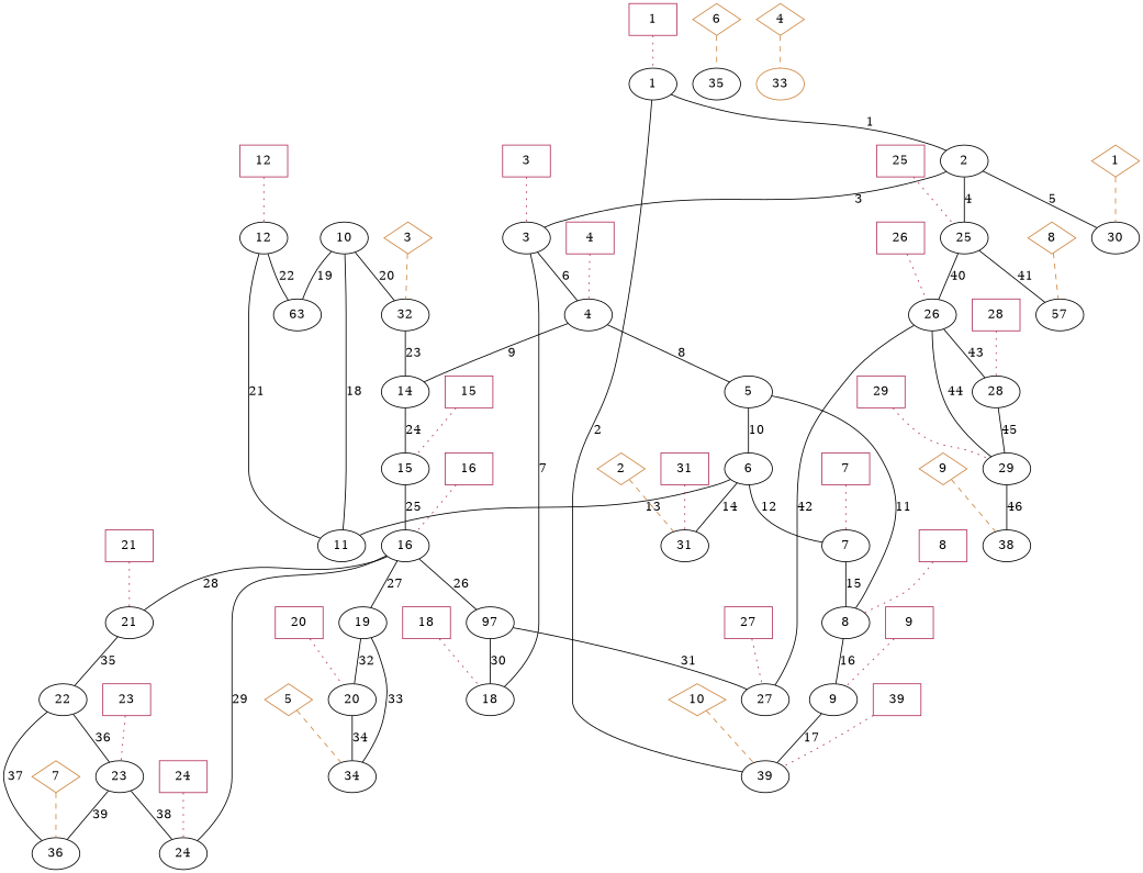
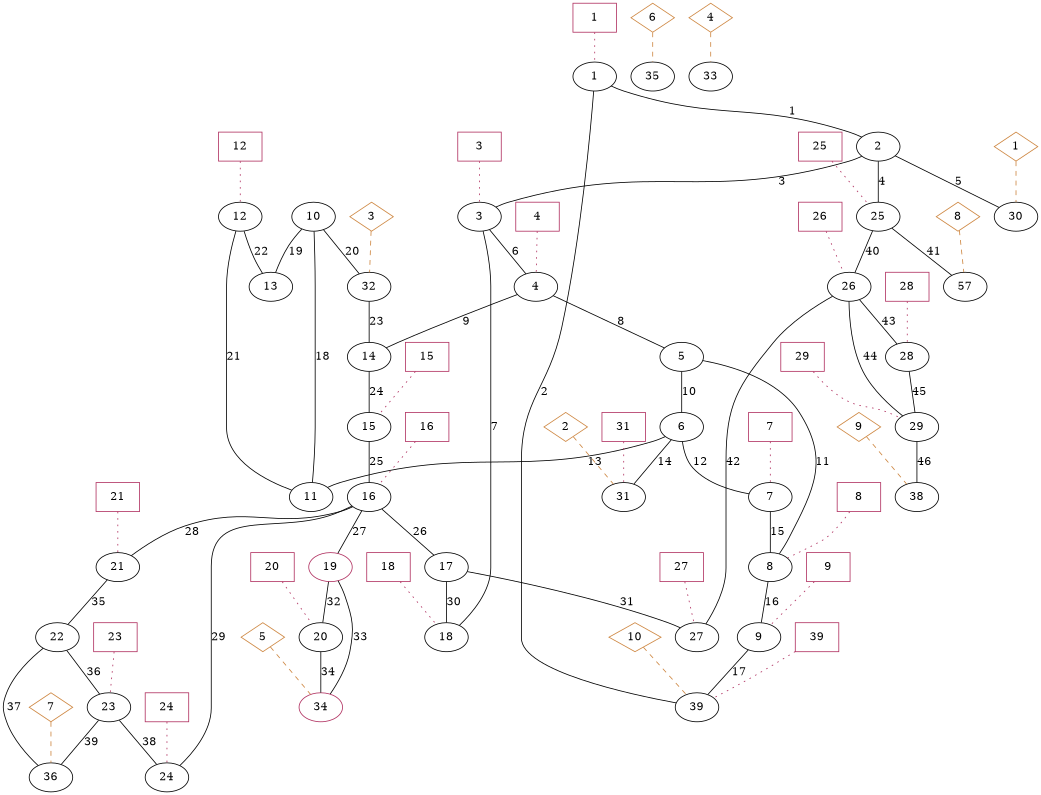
  graph {
    n1 [label=24]
    n2 [label=4]
    n3 [label=5]
    n4 [label=14]
    n5 [label=6]
    n6 [label=8]
    n7 [label=15]
    n8 [label=1]
    n9 [label=2]
    n10 [label=39]
    n11 [label=25]
    n12 [label=30]
    n13 [label=3]
    n14 [label=12]
    n15 [label=11]
-   n16 [label=63]
+   n16 [label=13]
    n17 [label=29]
    n18 [label=38]
    n19 [label=20]
-   n20 [label=34]
+   n20 [label=34 color=maroon]
    n21 [label=32]
    n22 [label=26]
    n23 [label=57]
    n24 [label=18]
    n25 [label=31]
    n26 [label=7]
    n27 [label=27]
    n28 [label=28]
    n29 [label=23]
    n30 [label=36]
    n31 [label=22]
    n32 [label=35]
    n33 [label=9]
    n34 [label=16]
    n35 [label=21]
-   n36 [label=97]
-   n37 [label=19]
-   n38 [label=33 color=peru]
+   n36 [label=17]
+   n37 [label=19 color=maroon]
+   n38 [label=33]
    n39 [label=10]
    n40 [color=maroon label=7 shape=box]
    n41 [color=maroon label=1 shape=box]
    n42 [color=maroon label=21 shape=box]
    n43 [color=maroon label=31 shape=box]
    n44 [color=maroon label=3 shape=box]
    n45 [color=maroon label=9 shape=box]
    n46 [color=maroon label=20 shape=box]
    n47 [color=maroon label=23 shape=box]
    n48 [color=maroon label=8 shape=box]
    n49 [color=maroon label=25 shape=box]
    n50 [color=maroon label=26 shape=box]
    n51 [color=maroon label=24 shape=box]
    n52 [color=maroon label=39 shape=box]
    n53 [color=maroon label=12 shape=box]
    n54 [color=maroon label=15 shape=box]
    n55 [color=maroon label=27 shape=box]
    n56 [color=maroon label=18 shape=box]
    n57 [color=maroon label=29 shape=box]
    n58 [color=maroon label=16 shape=box]
    n59 [color=maroon label=28 shape=box]
    n60 [color=maroon label=4 shape=box]
    n61 [color=peru label=3 shape=diamond]
    n62 [color=peru label=4 shape=diamond]
    n63 [color=peru label=1 shape=diamond]
    n64 [color=peru label=5 shape=diamond]
    n65 [color=peru label=2 shape=diamond]
    n66 [color=peru label=6 shape=diamond]
    n67 [color=peru label=7 shape=diamond]
    n68 [color=peru label=10 shape=diamond]
    n69 [color=peru label=9 shape=diamond]
    n70 [color=peru label=8 shape=diamond]
    n2 -- n3 [label=8]
    n2 -- n4 [label=9]
    n3 -- n5 [label=10]
    n3 -- n6 [label=11]
    n4 -- n7 [label=24]
    n5 -- n15 [label=13]
    n5 -- n25 [label=14]
    n5 -- n26 [label=12]
    n6 -- n33 [label=16]
    n7 -- n34 [label=25]
    n8 -- n9 [label=1]
    n8 -- n10 [label=2]
    n9 -- n11 [label=4]
    n9 -- n12 [label=5]
    n9 -- n13 [label=3]
    n11 -- n22 [label=40]
    n11 -- n23 [label=41]
    n13 -- n2 [label=6]
    n13 -- n24 [label=7]
    n14 -- n15 [label=21]
    n14 -- n16 [label=22]
    n17 -- n18 [label=46]
    n19 -- n20 [label=34]
    n21 -- n4 [label=23]
    n22 -- n17 [label=44]
    n22 -- n27 [label=42]
    n22 -- n28 [label=43]
    n26 -- n6 [label=15]
    n28 -- n17 [label=45]
    n29 -- n1 [label=38]
    n29 -- n30 [label=39]
    n31 -- n29 [label=36]
    n31 -- n30 [label=37]
    n33 -- n10 [label=17]
    n34 -- n1 [label=29]
    n34 -- n35 [label=28]
    n34 -- n36 [label=26]
    n34 -- n37 [label=27]
    n35 -- n31 [label=35]
    n36 -- n24 [label=30]
    n36 -- n27 [label=31]
    n37 -- n19 [label=32]
    n37 -- n20 [label=33]
    n39 -- n15 [label=18]
    n39 -- n16 [label=19]
    n39 -- n21 [label=20]
    n40 -- n26 [color=maroon style=dotted]
    n41 -- n8 [color=maroon style=dotted]
    n42 -- n35 [color=maroon style=dotted]
    n43 -- n25 [color=maroon style=dotted]
    n44 -- n13 [color=maroon style=dotted]
    n45 -- n33 [color=maroon style=dotted]
    n46 -- n19 [color=maroon style=dotted]
    n47 -- n29 [color=maroon style=dotted]
    n48 -- n6 [color=maroon style=dotted]
    n49 -- n11 [color=maroon style=dotted]
    n50 -- n22 [color=maroon style=dotted]
    n51 -- n1 [color=maroon style=dotted]
    n52 -- n10 [color=maroon style=dotted]
    n53 -- n14 [color=maroon style=dotted]
    n54 -- n7 [color=maroon style=dotted]
    n55 -- n27 [color=maroon style=dotted]
    n56 -- n24 [color=maroon style=dotted]
    n57 -- n17 [color=maroon style=dotted]
    n58 -- n34 [color=maroon style=dotted]
    n59 -- n28 [color=maroon style=dotted]
    n60 -- n2 [color=maroon style=dotted]
    n61 -- n21 [color=peru style=dashed]
    n62 -- n38 [color=peru style=dashed]
    n63 -- n12 [color=peru style=dashed]
    n64 -- n20 [color=peru style=dashed]
    n65 -- n25 [color=peru style=dashed]
    n66 -- n32 [color=peru style=dashed]
    n67 -- n30 [color=peru style=dashed]
    n68 -- n10 [color=peru style=dashed]
    n69 -- n18 [color=peru style=dashed]
    n70 -- n23 [color=peru style=dashed]
  }
